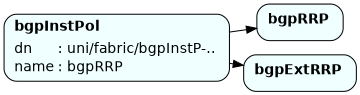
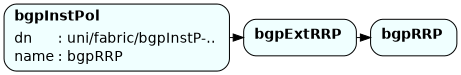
  digraph {
    bgcolor=white
    nodesep=0.2
    rankdir=LR
    ranksep=0.2
    splines=true
    node [fillcolor=AZURE fontname=Helvetica shape=box style="rounded,filled"]
    edge [arrowsize=1]
    n1 [label=<<TABLE BORDER="0" CELLBORDER="0" CELLSPACING="1" CELLPADDING="1"><TR><TD ALIGN="LEFT" COLSPAN="2"><B>bgpInstPol</B></TD><TD></TD></TR><TR><TD></TD><TD></TD></TR><TR><TD ALIGN="LEFT">dn</TD><TD ALIGN="LEFT">: uni/fabric/bgpInstP-..</TD></TR><TR><TD ALIGN="LEFT">name</TD><TD ALIGN="LEFT">: bgpRRP</TD></TR></TABLE>>]
    n2 [label=<<TABLE BORDER="0" CELLBORDER="0" CELLSPACING="1" CELLPADDING="1"><TR><TD ALIGN="LEFT" COLSPAN="2"><B>bgpRRP</B></TD><TD></TD></TR><TR><TD></TD><TD></TD></TR></TABLE>>]
    n3 [label=<<TABLE BORDER="0" CELLBORDER="0" CELLSPACING="1" CELLPADDING="1"><TR><TD ALIGN="LEFT" COLSPAN="2"><B>bgpExtRRP</B></TD><TD></TD></TR><TR><TD></TD><TD></TD></TR></TABLE>>]
-   n1 -> n2
+   n3 -> n2
    n1 -> n3
  }
